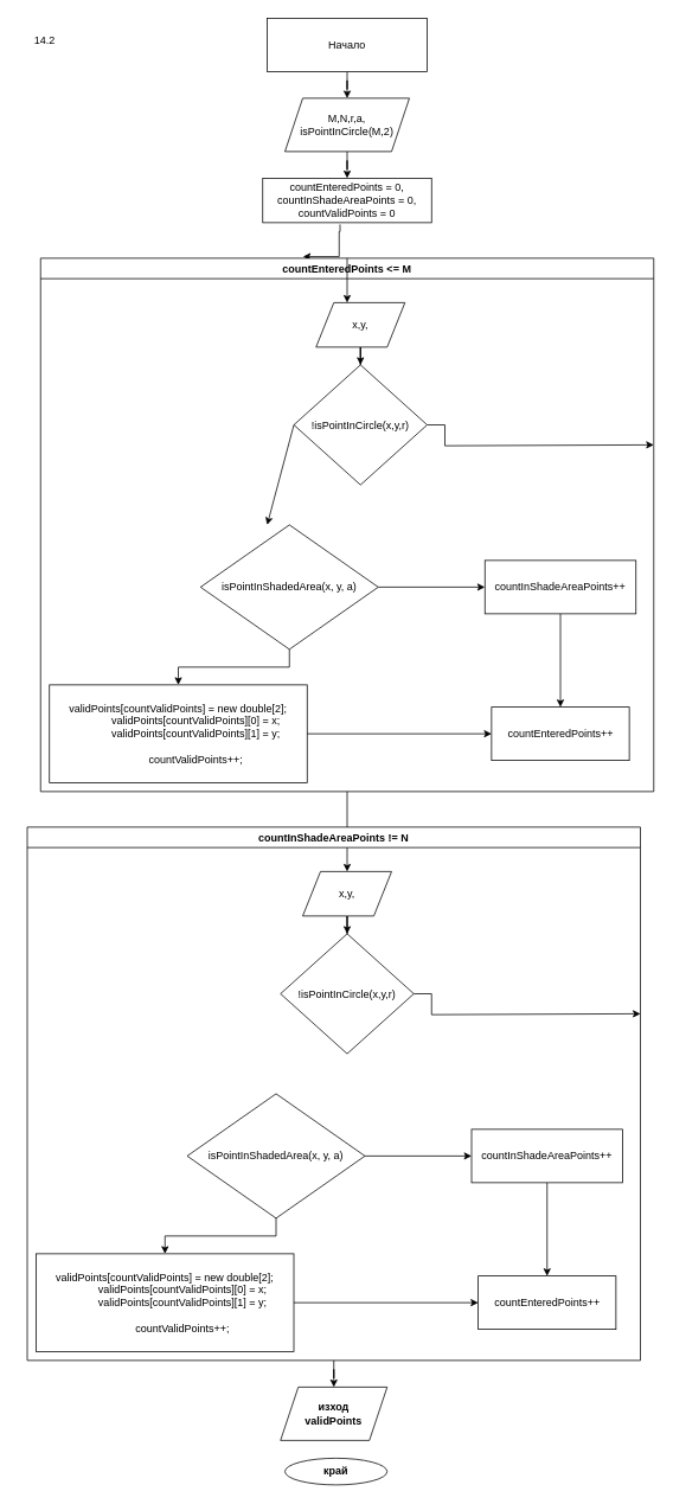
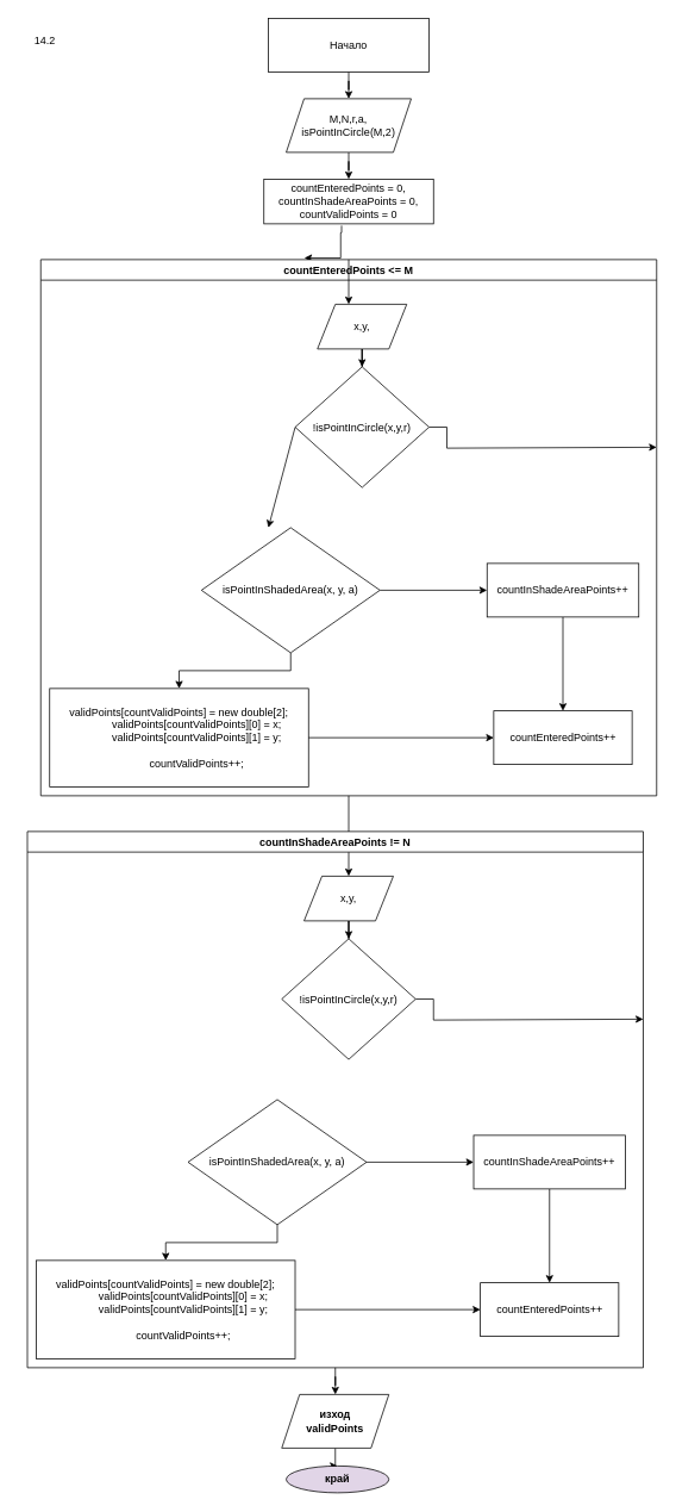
  <mxCell id="0" />
  <mxCell id="1" parent="0" />
  <mxCell id="2" value="" style="edgeStyle=orthogonalEdgeStyle;rounded=0;orthogonalLoop=1;jettySize=auto;html=1;" parent="1" source="3" target="5" edge="1"><mxGeometry relative="1" as="geometry" /></mxCell>
  <mxCell id="3" value="Начало" style="whiteSpace=wrap;html=1;rounded=0;" parent="1" vertex="1"><mxGeometry x="300" width="180" height="60" as="geometry" y="20" /></mxCell>
  <mxCell id="4" value="" style="edgeStyle=orthogonalEdgeStyle;rounded=0;orthogonalLoop=1;jettySize=auto;html=1;" parent="1" source="5" target="6" edge="1"><mxGeometry relative="1" as="geometry" /></mxCell>
  <mxCell id="5" value="M,N,r,a,&lt;br&gt;isPointInCircle(M,2)" style="shape=parallelogram;perimeter=parallelogramPerimeter;whiteSpace=wrap;html=1;fixedSize=1;" parent="1" vertex="1"><mxGeometry x="320" y="110" width="140" height="60" as="geometry" /></mxCell>
  <mxCell id="6" value="countEnteredPoints = 0, countInShadeAreaPoints = 0, countValidPoints = 0" style="whiteSpace=wrap;html=1;" parent="1" vertex="1"><mxGeometry x="295" y="200" width="190" height="50" as="geometry" /></mxCell>
  <mxCell id="7" value="" style="edgeStyle=orthogonalEdgeStyle;rounded=0;orthogonalLoop=1;jettySize=auto;html=1;exitX=0.458;exitY=1.04;exitDx=0;exitDy=0;exitPerimeter=0;entryX=0.428;entryY=-0.003;entryDx=0;entryDy=0;entryPerimeter=0;" parent="1" source="6" target="9" edge="1"><mxGeometry relative="1" as="geometry"><mxPoint x="540" y="260" as="targetPoint" /><Array as="points"><mxPoint x="382" y="260" /><mxPoint x="381" y="260" /></Array></mxGeometry></mxCell>
  <mxCell id="8" value="" style="edgeStyle=orthogonalEdgeStyle;rounded=0;orthogonalLoop=1;jettySize=auto;html=1;" edge="1" parent="1" source="9" target="28"><mxGeometry relative="1" as="geometry" /></mxCell>
  <mxCell id="9" value="countEnteredPoints &amp;lt;= M" style="swimlane;whiteSpace=wrap;html=1;startSize=23;" parent="1" vertex="1"><mxGeometry x="45" y="290" width="690" height="600" as="geometry" /></mxCell>
  <mxCell id="10" value="" style="edgeStyle=orthogonalEdgeStyle;rounded=0;orthogonalLoop=1;jettySize=auto;html=1;" parent="9" source="11" target="13" edge="1"><mxGeometry relative="1" as="geometry" /></mxCell>
  <mxCell id="11" value="x,y," style="shape=parallelogram;perimeter=parallelogramPerimeter;whiteSpace=wrap;html=1;fixedSize=1;" parent="9" vertex="1"><mxGeometry x="310" y="50" width="100" height="50" as="geometry" /></mxCell>
  <mxCell id="12" value="" style="edgeStyle=orthogonalEdgeStyle;rounded=0;orthogonalLoop=1;jettySize=auto;html=1;" parent="9" source="13" edge="1"><mxGeometry relative="1" as="geometry"><mxPoint x="690" y="210" as="targetPoint" /><Array as="points"><mxPoint x="455" y="188" /><mxPoint x="455" y="211" /></Array></mxGeometry></mxCell>
  <mxCell id="13" value="!isPointInCircle(x,y,r)" style="rhombus;whiteSpace=wrap;html=1;" parent="9" vertex="1"><mxGeometry x="285" y="120" width="150" height="135" as="geometry" /></mxCell>
  <mxCell id="14" value="" style="edgeStyle=orthogonalEdgeStyle;rounded=0;orthogonalLoop=1;jettySize=auto;html=1;" parent="9" source="16" target="18" edge="1"><mxGeometry relative="1" as="geometry" /></mxCell>
  <mxCell id="15" value="" style="edgeStyle=orthogonalEdgeStyle;rounded=0;orthogonalLoop=1;jettySize=auto;html=1;" parent="9" source="16" target="19" edge="1"><mxGeometry relative="1" as="geometry" /></mxCell>
  <mxCell id="16" value="isPointInShadedArea(x, y, a)" style="rhombus;whiteSpace=wrap;html=1;" parent="9" vertex="1"><mxGeometry x="180" y="300" width="200" height="140" as="geometry" /></mxCell>
  <mxCell id="17" value="" style="edgeStyle=orthogonalEdgeStyle;rounded=0;orthogonalLoop=1;jettySize=auto;html=1;" parent="9" source="18" target="20" edge="1"><mxGeometry relative="1" as="geometry" /></mxCell>
  <mxCell id="18" value="countInShadeAreaPoints++" style="whiteSpace=wrap;html=1;" parent="9" vertex="1"><mxGeometry x="500" y="340" width="170" height="60" as="geometry" /></mxCell>
  <mxCell id="19" value="&lt;div&gt;validPoints[countValidPoints] = new double[2];&lt;/div&gt;&lt;div&gt;&amp;nbsp; &amp;nbsp; &amp;nbsp; &amp;nbsp; &amp;nbsp; &amp;nbsp; validPoints[countValidPoints][0] = x;&lt;/div&gt;&lt;div&gt;&amp;nbsp; &amp;nbsp; &amp;nbsp; &amp;nbsp; &amp;nbsp; &amp;nbsp; validPoints[countValidPoints][1] = y;&lt;/div&gt;&lt;div&gt;&lt;br&gt;&lt;/div&gt;&lt;div&gt;&amp;nbsp; &amp;nbsp; &amp;nbsp; &amp;nbsp; &amp;nbsp; &amp;nbsp; countValidPoints++;&lt;/div&gt;" style="whiteSpace=wrap;html=1;" parent="9" vertex="1"><mxGeometry x="10" y="480" width="290" height="110" as="geometry" /></mxCell>
  <mxCell id="20" value="countEnteredPoints++" style="whiteSpace=wrap;html=1;" parent="9" vertex="1"><mxGeometry x="507.5" y="505" width="155" height="60" as="geometry" /></mxCell>
  <mxCell id="21" value="" style="endArrow=classic;html=1;rounded=0;exitX=1;exitY=0.5;exitDx=0;exitDy=0;entryX=0;entryY=0.5;entryDx=0;entryDy=0;" parent="9" source="19" target="20" edge="1"><mxGeometry width="50" height="50" relative="1" as="geometry"><mxPoint x="400" y="410" as="sourcePoint" /><mxPoint x="450" y="360" as="targetPoint" /></mxGeometry></mxCell>
  <mxCell id="22" value="" style="endArrow=classic;html=1;rounded=0;" parent="1" source="9" edge="1"><mxGeometry width="50" height="50" relative="1" as="geometry"><mxPoint x="410" y="310" as="sourcePoint" /><mxPoint x="390" y="340" as="targetPoint" /></mxGeometry></mxCell>
  <mxCell id="23" value="" style="endArrow=classic;html=1;rounded=0;exitX=0;exitY=0.5;exitDx=0;exitDy=0;" parent="1" source="13" edge="1"><mxGeometry width="50" height="50" relative="1" as="geometry"><mxPoint x="420" y="520" as="sourcePoint" /><mxPoint x="300" y="590" as="targetPoint" /></mxGeometry></mxCell>
  <mxCell id="24" value="14.2" style="text;html=1;strokeColor=none;fillColor=none;align=center;verticalAlign=middle;whiteSpace=wrap;rounded=0;" parent="1" vertex="1"><mxGeometry x="20" y="30" width="60" height="30" as="geometry" /></mxCell>
  <mxCell id="25" value="" style="edgeStyle=orthogonalEdgeStyle;rounded=0;orthogonalLoop=1;jettySize=auto;html=1;" edge="1" parent="1" source="26" target="40"><mxGeometry relative="1" as="geometry" /></mxCell>
  <mxCell id="26" value="countInShadeAreaPoints != N" style="swimlane;whiteSpace=wrap;html=1;startSize=23;" vertex="1" parent="1"><mxGeometry x="30" y="930" width="690" height="600" as="geometry" /></mxCell>
  <mxCell id="27" value="" style="edgeStyle=orthogonalEdgeStyle;rounded=0;orthogonalLoop=1;jettySize=auto;html=1;" edge="1" parent="26" source="28" target="30"><mxGeometry relative="1" as="geometry" /></mxCell>
  <mxCell id="28" value="x,y," style="shape=parallelogram;perimeter=parallelogramPerimeter;whiteSpace=wrap;html=1;fixedSize=1;" vertex="1" parent="26"><mxGeometry x="310" y="50" width="100" height="50" as="geometry" /></mxCell>
  <mxCell id="29" value="" style="edgeStyle=orthogonalEdgeStyle;rounded=0;orthogonalLoop=1;jettySize=auto;html=1;" edge="1" parent="26" source="30"><mxGeometry relative="1" as="geometry"><mxPoint x="690" y="210" as="targetPoint" /><Array as="points"><mxPoint x="455" y="188" /><mxPoint x="455" y="211" /></Array></mxGeometry></mxCell>
  <mxCell id="30" value="!isPointInCircle(x,y,r)" style="rhombus;whiteSpace=wrap;html=1;" vertex="1" parent="26"><mxGeometry x="285" y="120" width="150" height="135" as="geometry" /></mxCell>
  <mxCell id="31" value="" style="edgeStyle=orthogonalEdgeStyle;rounded=0;orthogonalLoop=1;jettySize=auto;html=1;" edge="1" parent="26" source="33" target="35"><mxGeometry relative="1" as="geometry" /></mxCell>
  <mxCell id="32" value="" style="edgeStyle=orthogonalEdgeStyle;rounded=0;orthogonalLoop=1;jettySize=auto;html=1;" edge="1" parent="26" source="33" target="36"><mxGeometry relative="1" as="geometry" /></mxCell>
  <mxCell id="33" value="isPointInShadedArea(x, y, a)" style="rhombus;whiteSpace=wrap;html=1;" vertex="1" parent="26"><mxGeometry x="180" y="300" width="200" height="140" as="geometry" /></mxCell>
  <mxCell id="34" value="" style="edgeStyle=orthogonalEdgeStyle;rounded=0;orthogonalLoop=1;jettySize=auto;html=1;" edge="1" parent="26" source="35" target="37"><mxGeometry relative="1" as="geometry" /></mxCell>
  <mxCell id="35" value="countInShadeAreaPoints++" style="whiteSpace=wrap;html=1;" vertex="1" parent="26"><mxGeometry x="500" y="340" width="170" height="60" as="geometry" /></mxCell>
  <mxCell id="36" value="&lt;div&gt;validPoints[countValidPoints] = new double[2];&lt;/div&gt;&lt;div&gt;&amp;nbsp; &amp;nbsp; &amp;nbsp; &amp;nbsp; &amp;nbsp; &amp;nbsp; validPoints[countValidPoints][0] = x;&lt;/div&gt;&lt;div&gt;&amp;nbsp; &amp;nbsp; &amp;nbsp; &amp;nbsp; &amp;nbsp; &amp;nbsp; validPoints[countValidPoints][1] = y;&lt;/div&gt;&lt;div&gt;&lt;br&gt;&lt;/div&gt;&lt;div&gt;&amp;nbsp; &amp;nbsp; &amp;nbsp; &amp;nbsp; &amp;nbsp; &amp;nbsp; countValidPoints++;&lt;/div&gt;" style="whiteSpace=wrap;html=1;" vertex="1" parent="26"><mxGeometry x="10" y="480" width="290" height="110" as="geometry" /></mxCell>
  <mxCell id="37" value="countEnteredPoints++" style="whiteSpace=wrap;html=1;" vertex="1" parent="26"><mxGeometry x="507.5" y="505" width="155" height="60" as="geometry" /></mxCell>
  <mxCell id="38" value="" style="endArrow=classic;html=1;rounded=0;exitX=1;exitY=0.5;exitDx=0;exitDy=0;entryX=0;entryY=0.5;entryDx=0;entryDy=0;" edge="1" parent="26" source="36" target="37"><mxGeometry width="50" height="50" relative="1" as="geometry"><mxPoint x="400" y="410" as="sourcePoint" /><mxPoint x="450" y="360" as="targetPoint" /></mxGeometry></mxCell>
+ <mxCell id="39" value="" style="edgeStyle=orthogonalEdgeStyle;rounded=0;orthogonalLoop=1;jettySize=auto;html=1;" edge="1" parent="1" source="40" target="41"><mxGeometry relative="1" as="geometry" /></mxCell>
  <mxCell id="40" value="изход&lt;br&gt;validPoints" style="shape=parallelogram;perimeter=parallelogramPerimeter;whiteSpace=wrap;html=1;fixedSize=1;fontStyle=1;startSize=23;" vertex="1" parent="1"><mxGeometry x="315" y="1560" width="120" height="60" as="geometry" /></mxCell>
- <mxCell id="41" value="край" style="ellipse;whiteSpace=wrap;html=1;fontStyle=1;startSize=23;" vertex="1" parent="1"><mxGeometry x="320" y="1640" width="115" height="30" as="geometry" /></mxCell>
+ <mxCell id="41" value="край" style="ellipse;whiteSpace=wrap;html=1;fontStyle=1;startSize=23;fillColor=#e1d5e7;" vertex="1" parent="1"><mxGeometry x="320" y="1640" width="115" height="30" as="geometry" /></mxCell>
